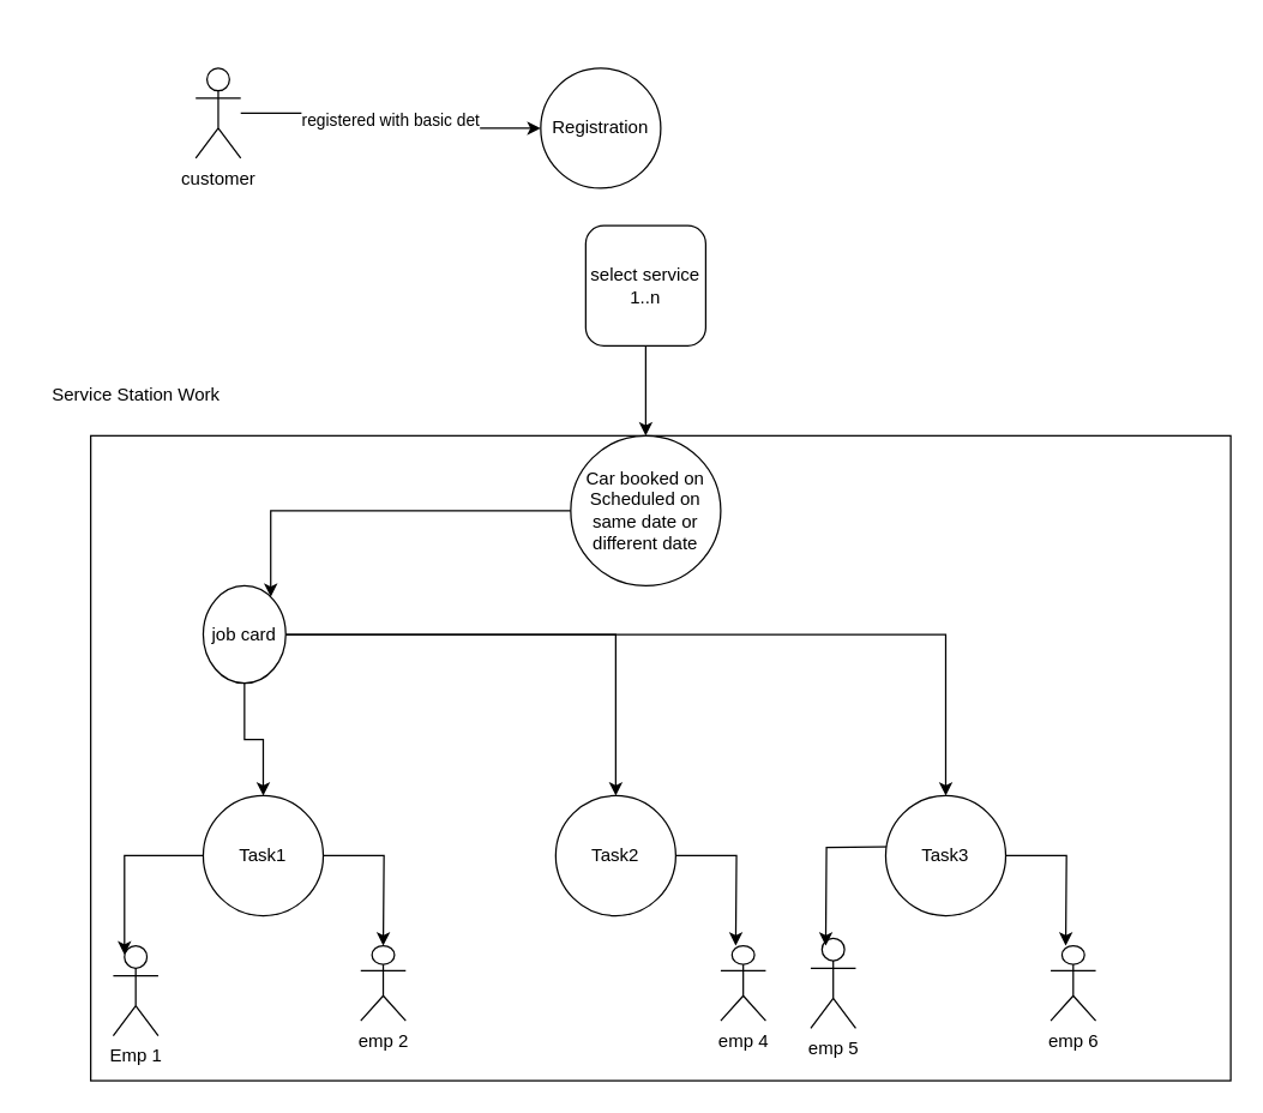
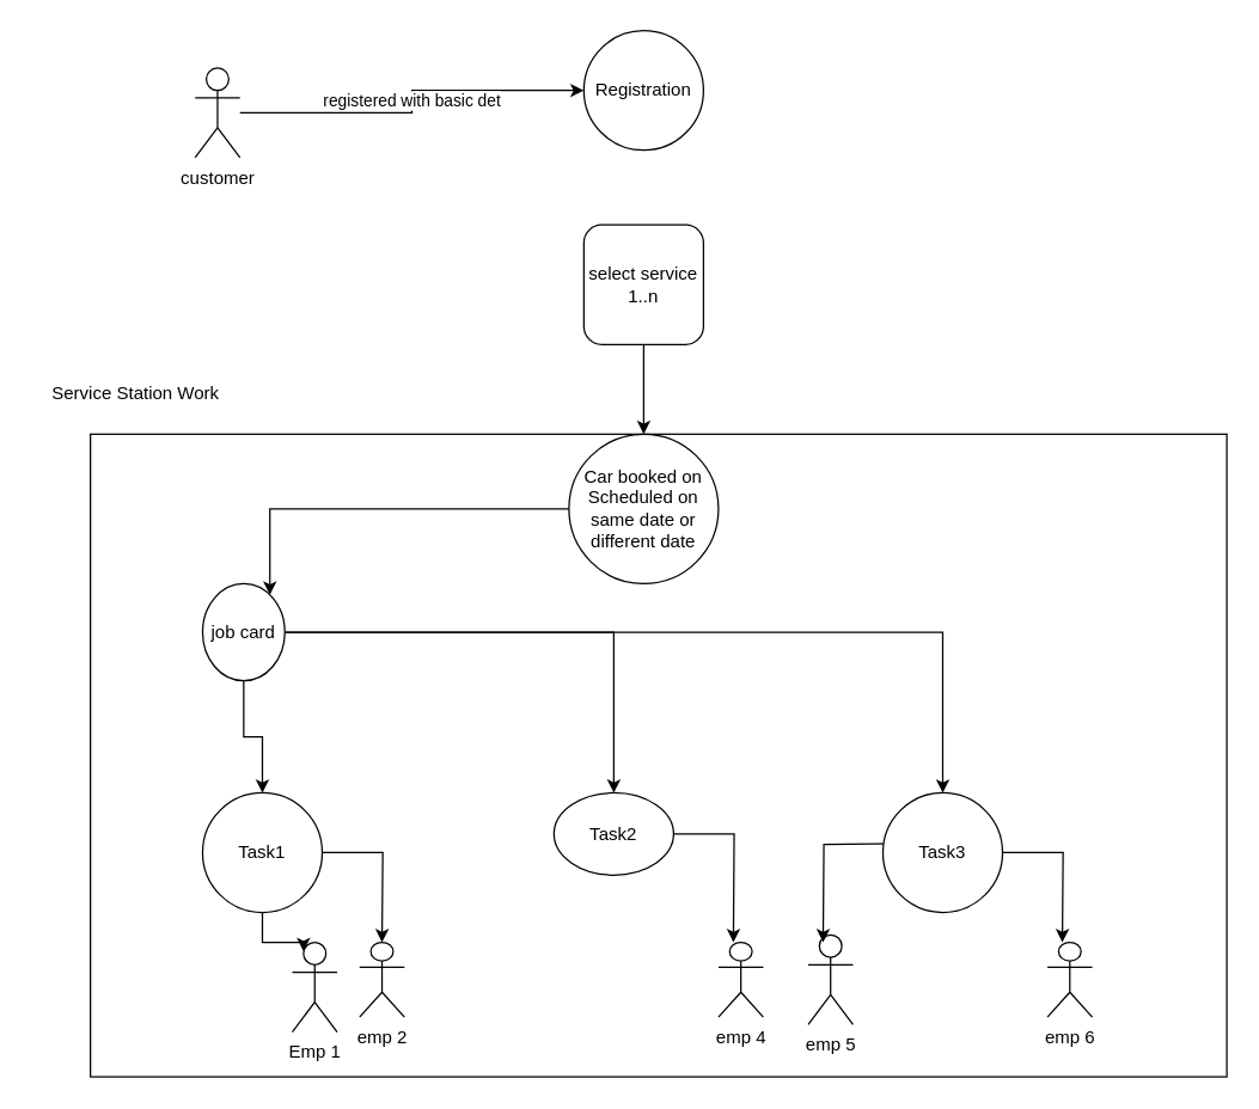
  <mxCell id="0" />
  <mxCell id="1" parent="0" />
  <mxCell id="2" value="registered with basic det" style="edgeStyle=orthogonalEdgeStyle;rounded=0;orthogonalLoop=1;jettySize=auto;html=1;entryX=0;entryY=0.5;entryDx=0;entryDy=0;" edge="1" parent="1" source="3" target="4"><mxGeometry relative="1" as="geometry" /></mxCell>
  <mxCell id="3" value="customer" style="shape=umlActor;verticalLabelPosition=bottom;verticalAlign=top;html=1;outlineConnect=0;" vertex="1" parent="1"><mxGeometry x="130" y="45" width="30" height="60" as="geometry" /></mxCell>
- <mxCell id="4" value="Registration" style="ellipse;whiteSpace=wrap;html=1;aspect=fixed;" vertex="1" parent="1"><mxGeometry x="360" y="45" width="80" height="80" as="geometry" /></mxCell>
+ <mxCell id="4" value="Registration" style="ellipse;whiteSpace=wrap;html=1;aspect=fixed;" vertex="1" parent="1"><mxGeometry x="390" y="20" width="80" height="80" as="geometry" /></mxCell>
  <mxCell id="5" style="edgeStyle=orthogonalEdgeStyle;rounded=0;orthogonalLoop=1;jettySize=auto;html=1;entryX=0.5;entryY=0;entryDx=0;entryDy=0;" edge="1" parent="1" source="6"><mxGeometry relative="1" as="geometry"><mxPoint x="430" y="290" as="targetPoint" /></mxGeometry></mxCell>
  <mxCell id="6" value="select service&lt;br&gt;1..n" style="whiteSpace=wrap;html=1;aspect=fixed;rounded=1;" vertex="1" parent="1"><mxGeometry x="390" y="150" width="80" height="80" as="geometry" /></mxCell>
  <mxCell id="7" value="" style="rounded=0;whiteSpace=wrap;html=1;" vertex="1" parent="1"><mxGeometry x="60" y="290" width="760" height="430" as="geometry" /></mxCell>
- <mxCell id="8" value="Emp 1" style="shape=umlActor;verticalLabelPosition=bottom;verticalAlign=top;html=1;outlineConnect=0;" vertex="1" parent="1"><mxGeometry x="75" y="630" width="30" height="60" as="geometry" /></mxCell>
+ <mxCell id="8" value="Emp 1" style="shape=umlActor;verticalLabelPosition=bottom;verticalAlign=top;html=1;outlineConnect=0;" vertex="1" parent="1"><mxGeometry x="195" y="630" width="30" height="60" as="geometry" /></mxCell>
  <mxCell id="9" value="emp 2" style="shape=umlActor;verticalLabelPosition=bottom;verticalAlign=top;html=1;outlineConnect=0;" vertex="1" parent="1"><mxGeometry x="240" y="630" width="30" height="50" as="geometry" /></mxCell>
  <mxCell id="10" value="" style="edgeStyle=orthogonalEdgeStyle;rounded=0;orthogonalLoop=1;jettySize=auto;html=1;" edge="1" parent="1" source="11" target="15"><mxGeometry relative="1" as="geometry"><Array as="points"><mxPoint x="180" y="340" /></Array></mxGeometry></mxCell>
  <mxCell id="11" value="Car booked on Scheduled on same date or different date" style="ellipse;whiteSpace=wrap;html=1;aspect=fixed;" vertex="1" parent="1"><mxGeometry x="380" y="290" width="100" height="100" as="geometry" /></mxCell>
  <mxCell id="12" value="" style="edgeStyle=orthogonalEdgeStyle;rounded=0;orthogonalLoop=1;jettySize=auto;html=1;entryX=0.5;entryY=0;entryDx=0;entryDy=0;" edge="1" parent="1" source="15" target="21"><mxGeometry relative="1" as="geometry"><mxPoint x="430" y="530" as="targetPoint" /></mxGeometry></mxCell>
  <mxCell id="13" value="" style="edgeStyle=orthogonalEdgeStyle;rounded=0;orthogonalLoop=1;jettySize=auto;html=1;entryX=0.5;entryY=0;entryDx=0;entryDy=0;" edge="1" parent="1" source="15" target="26"><mxGeometry relative="1" as="geometry"><mxPoint x="620" y="520" as="targetPoint" /></mxGeometry></mxCell>
  <mxCell id="14" style="edgeStyle=orthogonalEdgeStyle;rounded=0;orthogonalLoop=1;jettySize=auto;html=1;entryX=0.5;entryY=0;entryDx=0;entryDy=0;" edge="1" parent="1" source="15" target="18"><mxGeometry relative="1" as="geometry" /></mxCell>
  <mxCell id="15" value="job card" style="ellipse;whiteSpace=wrap;html=1;aspect=fixed;" vertex="1" parent="1"><mxGeometry x="135" y="390" width="55" height="65" as="geometry" /></mxCell>
  <mxCell id="16" style="edgeStyle=orthogonalEdgeStyle;rounded=0;orthogonalLoop=1;jettySize=auto;html=1;entryX=0.25;entryY=0.1;entryDx=0;entryDy=0;entryPerimeter=0;" edge="1" parent="1" source="18" target="8"><mxGeometry relative="1" as="geometry" /></mxCell>
  <mxCell id="17" style="edgeStyle=orthogonalEdgeStyle;rounded=0;orthogonalLoop=1;jettySize=auto;html=1;" edge="1" parent="1" source="18"><mxGeometry relative="1" as="geometry"><mxPoint x="255" y="630" as="targetPoint" /></mxGeometry></mxCell>
  <mxCell id="18" value="Task1" style="ellipse;whiteSpace=wrap;html=1;" vertex="1" parent="1"><mxGeometry x="135" y="530" width="80" height="80" as="geometry" /></mxCell>
  <mxCell id="19" value="emp 4" style="shape=umlActor;verticalLabelPosition=bottom;verticalAlign=top;html=1;outlineConnect=0;" vertex="1" parent="1"><mxGeometry x="480" y="630" width="30" height="50" as="geometry" /></mxCell>
  <mxCell id="20" style="edgeStyle=orthogonalEdgeStyle;rounded=0;orthogonalLoop=1;jettySize=auto;html=1;" edge="1" parent="1" source="21"><mxGeometry relative="1" as="geometry"><mxPoint x="490" y="630" as="targetPoint" /></mxGeometry></mxCell>
- <mxCell id="21" value="Task2" style="ellipse;whiteSpace=wrap;html=1;" vertex="1" parent="1"><mxGeometry x="370" y="530" width="80" height="80" as="geometry" /></mxCell>
+ <mxCell id="21" value="Task2" style="ellipse;whiteSpace=wrap;html=1;" vertex="1" parent="1"><mxGeometry x="370" y="530" width="80" height="55" as="geometry" /></mxCell>
  <mxCell id="22" value="emp 5" style="shape=umlActor;verticalLabelPosition=bottom;verticalAlign=top;html=1;outlineConnect=0;" vertex="1" parent="1"><mxGeometry x="540" y="625" width="30" height="60" as="geometry" /></mxCell>
  <mxCell id="23" value="emp 6&lt;br&gt;" style="shape=umlActor;verticalLabelPosition=bottom;verticalAlign=top;html=1;outlineConnect=0;" vertex="1" parent="1"><mxGeometry x="700" y="630" width="30" height="50" as="geometry" /></mxCell>
  <mxCell id="24" style="edgeStyle=orthogonalEdgeStyle;rounded=0;orthogonalLoop=1;jettySize=auto;html=1;entryX=0.25;entryY=0.1;entryDx=0;entryDy=0;entryPerimeter=0;" edge="1" parent="1"><mxGeometry relative="1" as="geometry"><mxPoint x="602.5" y="564" as="sourcePoint" /><mxPoint x="550" y="630" as="targetPoint" /></mxGeometry></mxCell>
  <mxCell id="25" style="edgeStyle=orthogonalEdgeStyle;rounded=0;orthogonalLoop=1;jettySize=auto;html=1;" edge="1" parent="1" source="26"><mxGeometry relative="1" as="geometry"><mxPoint x="710" y="630" as="targetPoint" /></mxGeometry></mxCell>
  <mxCell id="26" value="Task3" style="ellipse;whiteSpace=wrap;html=1;" vertex="1" parent="1"><mxGeometry x="590" y="530" width="80" height="80" as="geometry" /></mxCell>
  <mxCell id="27" value="Service Station Work&lt;br&gt;" style="text;html=1;align=center;verticalAlign=middle;resizable=0;points=[];autosize=1;strokeColor=none;fillColor=none;" vertex="1" parent="1"><mxGeometry x="20" y="248" width="140" height="30" as="geometry" /></mxCell>
